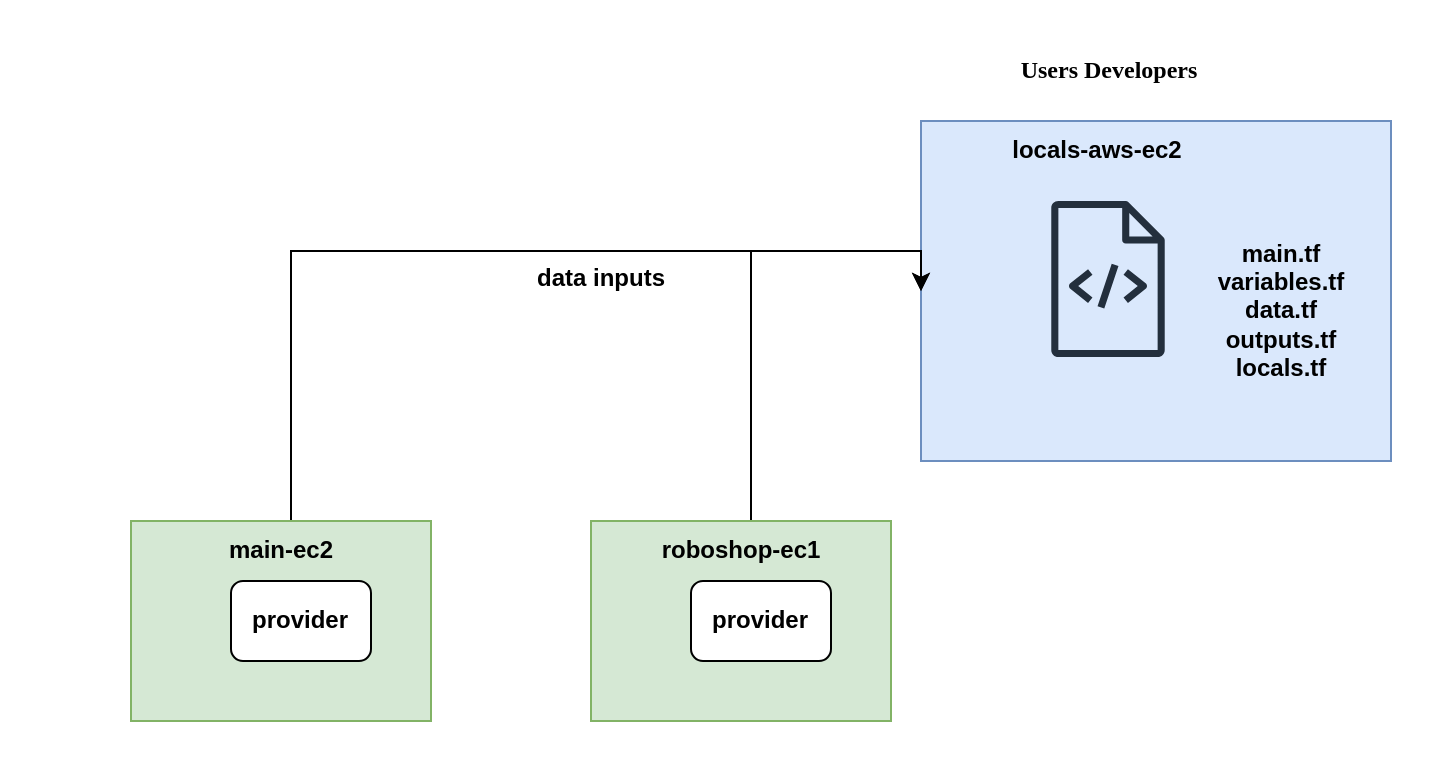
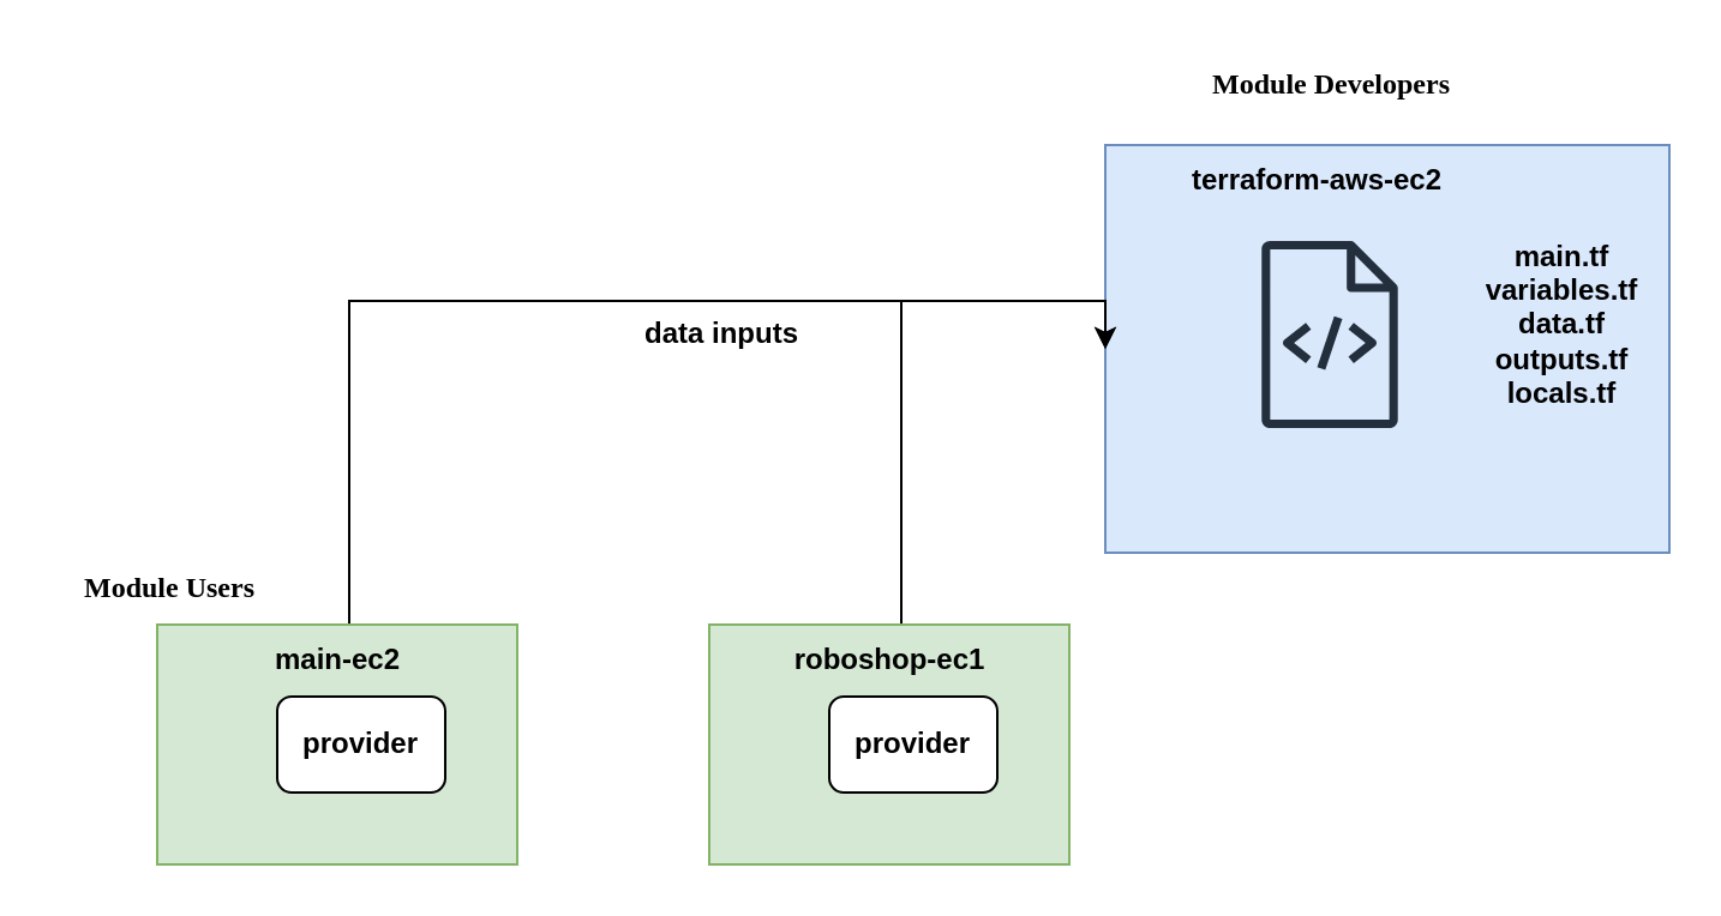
  <mxCell id="0" />
  <mxCell id="1" parent="0" />
  <mxCell id="2" value="" style="rounded=0;whiteSpace=wrap;html=1;fillColor=#dae8fc;strokeColor=#6c8ebf;" parent="1" vertex="1"><mxGeometry x="460" y="60" width="235" height="170" as="geometry" /></mxCell>
- <mxCell id="3" value="&lt;b&gt;locals-aws-ec2&lt;/b&gt;" style="text;html=1;align=center;verticalAlign=middle;resizable=0;points=[];autosize=1;strokeColor=none;fillColor=none;" parent="1" vertex="1"><mxGeometry x="482.5" y="60" width="130" height="30" as="geometry" /></mxCell>
+ <mxCell id="3" value="&lt;b&gt;terraform-aws-ec2&lt;/b&gt;" style="text;html=1;align=center;verticalAlign=middle;resizable=0;points=[];autosize=1;strokeColor=none;fillColor=none;" parent="1" vertex="1"><mxGeometry x="482.5" y="60" width="130" height="30" as="geometry" /></mxCell>
  <mxCell id="4" value="" style="sketch=0;outlineConnect=0;fontColor=#232F3E;gradientColor=none;fillColor=#232F3D;strokeColor=none;dashed=0;verticalLabelPosition=bottom;verticalAlign=top;align=center;html=1;fontSize=12;fontStyle=0;aspect=fixed;pointerEvents=1;shape=mxgraph.aws4.source_code;" parent="1" vertex="1"><mxGeometry x="525" y="100" width="57" height="78" as="geometry" /></mxCell>
  <mxCell id="5" style="edgeStyle=orthogonalEdgeStyle;rounded=0;orthogonalLoop=1;jettySize=auto;html=1;entryX=0;entryY=0.5;entryDx=0;entryDy=0;" parent="1" source="6" target="2" edge="1"><mxGeometry relative="1" as="geometry"><Array as="points"><mxPoint x="145" y="125" /></Array></mxGeometry></mxCell>
  <mxCell id="6" value="" style="rounded=0;whiteSpace=wrap;html=1;fillColor=#d5e8d4;strokeColor=#82b366;" parent="1" vertex="1"><mxGeometry x="65" y="260" width="150" height="100" as="geometry" /></mxCell>
  <mxCell id="7" value="&lt;b&gt;main-ec2&lt;/b&gt;" style="text;html=1;align=center;verticalAlign=middle;resizable=0;points=[];autosize=1;strokeColor=none;fillColor=none;" parent="1" vertex="1"><mxGeometry x="90" y="260" width="100" height="30" as="geometry" /></mxCell>
  <mxCell id="8" value="&lt;b&gt;data inputs&lt;/b&gt;" style="text;html=1;align=center;verticalAlign=middle;resizable=0;points=[];autosize=1;strokeColor=none;fillColor=none;" parent="1" vertex="1"><mxGeometry x="255" y="124" width="90" height="30" as="geometry" /></mxCell>
  <mxCell id="9" style="edgeStyle=orthogonalEdgeStyle;rounded=0;orthogonalLoop=1;jettySize=auto;html=1;entryX=0;entryY=0.5;entryDx=0;entryDy=0;" parent="1" source="10" target="2" edge="1"><mxGeometry relative="1" as="geometry"><Array as="points"><mxPoint x="375" y="125" /></Array></mxGeometry></mxCell>
  <mxCell id="10" value="" style="rounded=0;whiteSpace=wrap;html=1;fillColor=#d5e8d4;strokeColor=#82b366;" parent="1" vertex="1"><mxGeometry x="295" y="260" width="150" height="100" as="geometry" /></mxCell>
  <mxCell id="11" value="&lt;b&gt;roboshop-ec1&lt;/b&gt;" style="text;html=1;align=center;verticalAlign=middle;resizable=0;points=[];autosize=1;strokeColor=none;fillColor=none;" parent="1" vertex="1"><mxGeometry x="320" y="260" width="100" height="30" as="geometry" /></mxCell>
  <mxCell id="12" value="&lt;b&gt;provider&lt;/b&gt;" style="rounded=1;whiteSpace=wrap;html=1;" parent="1" vertex="1"><mxGeometry x="115" y="290" width="70" height="40" as="geometry" /></mxCell>
  <mxCell id="13" value="&lt;b&gt;provider&lt;/b&gt;" style="rounded=1;whiteSpace=wrap;html=1;" parent="1" vertex="1"><mxGeometry x="345" y="290" width="70" height="40" as="geometry" /></mxCell>
- <mxCell id="14" value="&lt;b&gt;&lt;font face=&quot;Comic Sans MS&quot;&gt;Users Developers&lt;/font&gt;&lt;/b&gt;" style="text;html=1;align=center;verticalAlign=middle;resizable=0;points=[];autosize=1;strokeColor=none;fillColor=none;" parent="1" vertex="1"><mxGeometry x="488.5" y="20" width="130" height="30" as="geometry" /></mxCell>
- <mxCell id="16" value="&lt;b&gt;main.tf&lt;/b&gt;&lt;div&gt;&lt;b&gt;variables.tf&lt;/b&gt;&lt;/div&gt;&lt;div&gt;&lt;b&gt;data.tf&lt;/b&gt;&lt;/div&gt;&lt;div&gt;&lt;b&gt;outputs.tf&lt;/b&gt;&lt;/div&gt;&lt;div&gt;&lt;b&gt;locals.tf&lt;/b&gt;&lt;/div&gt;" style="text;html=1;align=center;verticalAlign=middle;resizable=0;points=[];autosize=1;strokeColor=none;fillColor=none;" vertex="1" parent="1"><mxGeometry x="595" y="110" width="90" height="90" as="geometry" /></mxCell>
+ <mxCell id="14" value="&lt;b&gt;&lt;font face=&quot;Comic Sans MS&quot;&gt;Module Developers&lt;/font&gt;&lt;/b&gt;" style="text;html=1;align=center;verticalAlign=middle;resizable=0;points=[];autosize=1;strokeColor=none;fillColor=none;" parent="1" vertex="1"><mxGeometry x="488.5" y="20" width="130" height="30" as="geometry" /></mxCell>
+ <mxCell id="15" value="&lt;b&gt;&lt;font face=&quot;Comic Sans MS&quot;&gt;Module Users&lt;/font&gt;&lt;/b&gt;" style="text;html=1;align=center;verticalAlign=middle;resizable=0;points=[];autosize=1;strokeColor=none;fillColor=none;" parent="1" vertex="1"><mxGeometry x="20" y="230" width="100" height="30" as="geometry" /></mxCell>
+ <mxCell id="16" value="&lt;b&gt;main.tf&lt;/b&gt;&lt;div&gt;&lt;b&gt;variables.tf&lt;/b&gt;&lt;/div&gt;&lt;div&gt;&lt;b&gt;data.tf&lt;/b&gt;&lt;/div&gt;&lt;div&gt;&lt;b&gt;outputs.tf&lt;/b&gt;&lt;/div&gt;&lt;div&gt;&lt;b&gt;locals.tf&lt;/b&gt;&lt;/div&gt;" style="text;html=1;align=center;verticalAlign=middle;resizable=0;points=[];autosize=1;strokeColor=none;fillColor=none;" vertex="1" parent="1"><mxGeometry x="605" y="90" width="90" height="90" as="geometry" /></mxCell>
